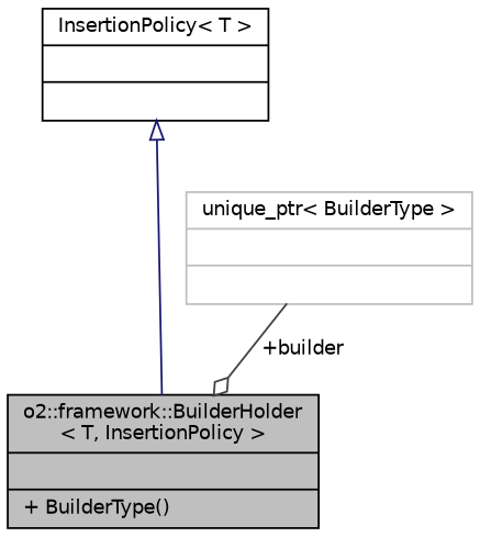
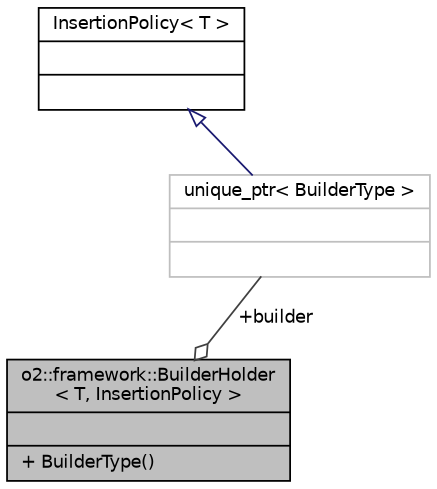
  digraph {
    node [color=black fontname=Helvetica fontsize=10 shape=record]
    edge [fontname=Helvetica fontsize=10 labelfontname=Helvetica labelfontsize=10 style=solid]
    n1 [fillcolor=grey75 fontcolor=black height=0.2 label="{o2::framework::BuilderHolder\l\< T, InsertionPolicy \>\n||+ BuilderType()\l}" style=filled width=0.4]
    n2 [height=0.2 label="{InsertionPolicy\< T \>\n||}" width=0.4]
    n3 [color=grey75 height=0.2 label="{unique_ptr\< BuilderType \>\n||}" width=0.4]
-   n2 -> n1 [arrowtail=onormal color=midnightblue dir=back]
+   n2 -> n3 [arrowtail=onormal color=midnightblue dir=back]
    n3 -> n1 [arrowhead=odiamond color=grey25 label=" +builder"]
  }
